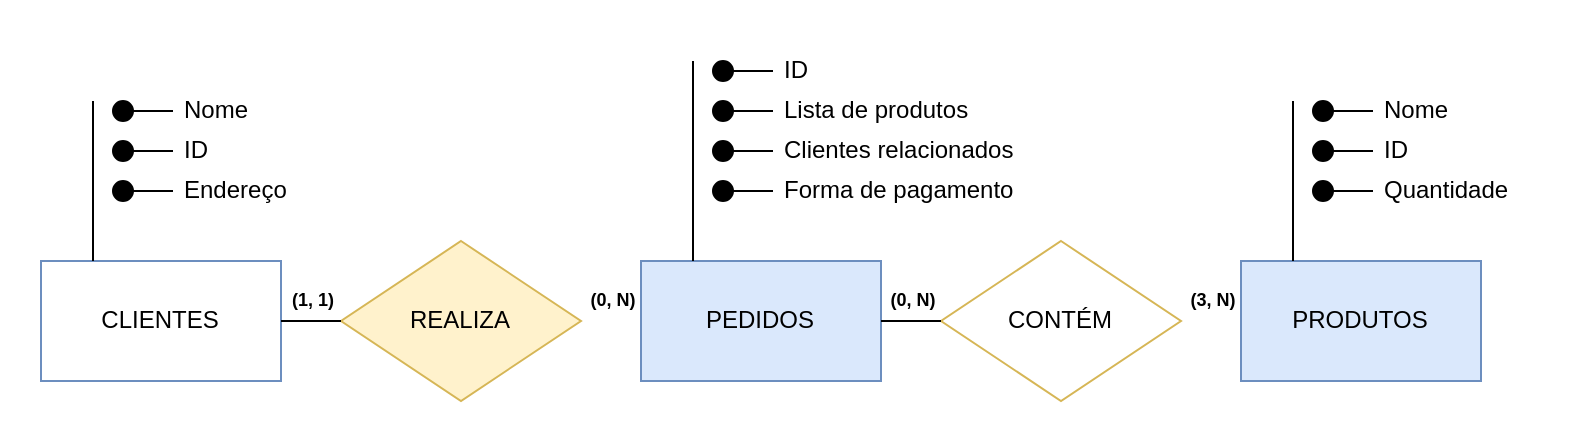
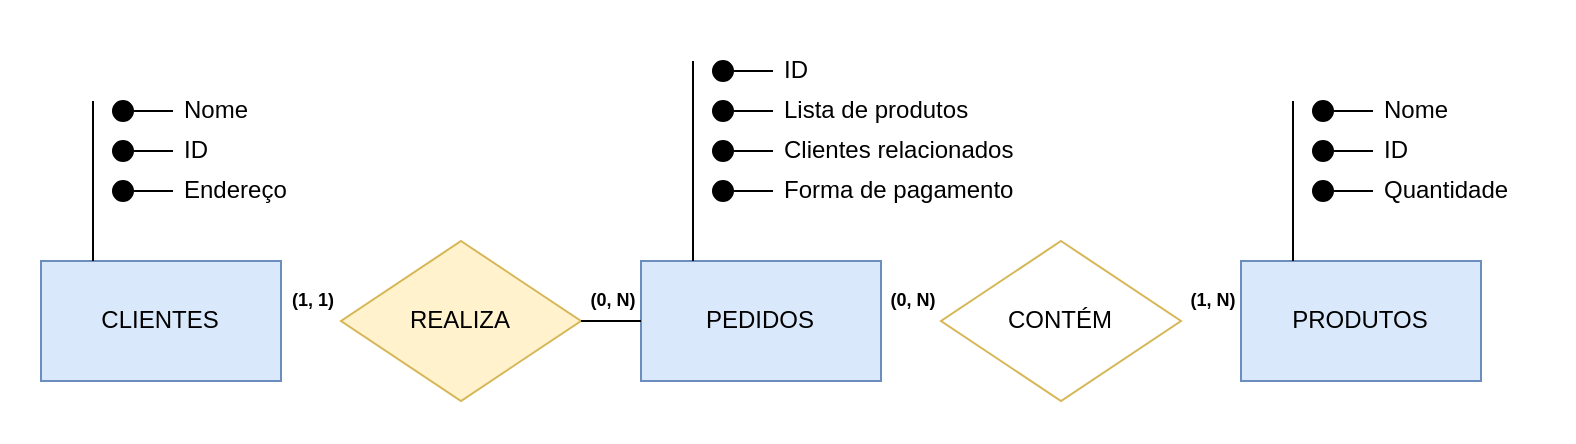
  <mxCell id="0" />
  <mxCell id="1" parent="0" />
- <mxCell id="2" value="CLIENTES" style="rounded=0;whiteSpace=wrap;html=1;fillColor=#ffffff;strokeColor=#6c8ebf;" vertex="1" parent="1"><mxGeometry x="20" y="130" width="120" height="60" as="geometry" /></mxCell>
+ <mxCell id="2" value="CLIENTES" style="rounded=0;whiteSpace=wrap;html=1;fillColor=#dae8fc;strokeColor=#6c8ebf;" vertex="1" parent="1"><mxGeometry x="20" y="130" width="120" height="60" as="geometry" /></mxCell>
  <mxCell id="3" value="PRODUTOS" style="rounded=0;whiteSpace=wrap;html=1;fillColor=#dae8fc;strokeColor=#6c8ebf;" vertex="1" parent="1"><mxGeometry x="620" y="130" width="120" height="60" as="geometry" /></mxCell>
  <mxCell id="4" value="CONTÉM" style="rhombus;whiteSpace=wrap;html=1;fillColor=#ffffff;strokeColor=#d6b656;" vertex="1" parent="1"><mxGeometry x="470" y="120" width="120" height="80" as="geometry" /></mxCell>
  <mxCell id="5" value="PEDIDOS" style="rounded=0;whiteSpace=wrap;html=1;fillColor=#dae8fc;strokeColor=#6c8ebf;" vertex="1" parent="1"><mxGeometry x="320" y="130" width="120" height="60" as="geometry" /></mxCell>
  <mxCell id="6" value="REALIZA" style="rhombus;whiteSpace=wrap;html=1;fillColor=#fff2cc;strokeColor=#d6b656;" vertex="1" parent="1"><mxGeometry x="170" y="120" width="120" height="80" as="geometry" /></mxCell>
- <mxCell id="7" value="" style="endArrow=none;html=1;rounded=0;exitX=1;exitY=0.5;exitDx=0;exitDy=0;entryX=0;entryY=0.5;entryDx=0;entryDy=0;" edge="1" parent="1" source="2" target="6"><mxGeometry width="50" height="50" relative="1" as="geometry"><mxPoint x="370" y="320" as="sourcePoint" /><mxPoint x="420" y="270" as="targetPoint" /></mxGeometry></mxCell>
- <mxCell id="9" value="" style="endArrow=none;html=1;rounded=0;exitX=1;exitY=0.5;exitDx=0;exitDy=0;entryX=0;entryY=0.5;entryDx=0;entryDy=0;" edge="1" parent="1" source="5" target="4"><mxGeometry width="50" height="50" relative="1" as="geometry"><mxPoint x="370" y="320" as="sourcePoint" /><mxPoint x="420" y="270" as="targetPoint" /></mxGeometry></mxCell>
+ <mxCell id="8" value="" style="endArrow=none;html=1;rounded=0;exitX=1;exitY=0.5;exitDx=0;exitDy=0;entryX=0;entryY=0.5;entryDx=0;entryDy=0;" edge="1" parent="1" source="6" target="5"><mxGeometry width="50" height="50" relative="1" as="geometry"><mxPoint x="370" y="320" as="sourcePoint" /><mxPoint x="420" y="270" as="targetPoint" /></mxGeometry></mxCell>
  <mxCell id="10" value="(1, 1)" style="text;align=center;fontStyle=1;verticalAlign=middle;spacingLeft=3;spacingRight=3;strokeColor=none;rotatable=0;points=[[0,0.5],[1,0.5]];portConstraint=eastwest;html=1;fontSize=9;" vertex="1" parent="1"><mxGeometry x="126" y="140" width="60" height="20" as="geometry" /></mxCell>
  <mxCell id="11" value="(0, N)" style="text;align=center;fontStyle=1;verticalAlign=middle;spacingLeft=3;spacingRight=3;strokeColor=none;rotatable=0;points=[[0,0.5],[1,0.5]];portConstraint=eastwest;html=1;fontSize=9;" vertex="1" parent="1"><mxGeometry x="276" y="140" width="60" height="20" as="geometry" /></mxCell>
  <mxCell id="12" value="(0, N)" style="text;align=center;fontStyle=1;verticalAlign=middle;spacingLeft=3;spacingRight=3;strokeColor=none;rotatable=0;points=[[0,0.5],[1,0.5]];portConstraint=eastwest;html=1;fontSize=9;" vertex="1" parent="1"><mxGeometry x="426" y="140" width="60" height="20" as="geometry" /></mxCell>
- <mxCell id="13" value="(3, N)" style="text;align=center;fontStyle=1;verticalAlign=middle;spacingLeft=3;spacingRight=3;strokeColor=none;rotatable=0;points=[[0,0.5],[1,0.5]];portConstraint=eastwest;html=1;fontSize=9;" vertex="1" parent="1"><mxGeometry x="576" y="140" width="60" height="20" as="geometry" /></mxCell>
+ <mxCell id="13" value="(1, N)" style="text;align=center;fontStyle=1;verticalAlign=middle;spacingLeft=3;spacingRight=3;strokeColor=none;rotatable=0;points=[[0,0.5],[1,0.5]];portConstraint=eastwest;html=1;fontSize=9;" vertex="1" parent="1"><mxGeometry x="576" y="140" width="60" height="20" as="geometry" /></mxCell>
  <mxCell id="14" value="" style="ellipse;whiteSpace=wrap;html=1;align=center;fillColor=#000000;" vertex="1" parent="1"><mxGeometry x="56" y="70" width="10" height="10" as="geometry" /></mxCell>
  <mxCell id="15" value="" style="endArrow=none;html=1;rounded=0;exitX=1;exitY=0.5;exitDx=0;exitDy=0;" edge="1" parent="1" source="14"><mxGeometry width="50" height="50" relative="1" as="geometry"><mxPoint x="336" y="200" as="sourcePoint" /><mxPoint x="86" y="75" as="targetPoint" /></mxGeometry></mxCell>
  <mxCell id="16" value="ID" style="text;strokeColor=none;fillColor=none;align=left;verticalAlign=middle;spacingLeft=4;spacingRight=4;overflow=hidden;points=[[0,0.5],[1,0.5]];portConstraint=eastwest;rotatable=0;whiteSpace=wrap;html=1;" vertex="1" parent="1"><mxGeometry x="86" y="60" width="80" height="30" as="geometry" /></mxCell>
  <mxCell id="17" value="" style="ellipse;whiteSpace=wrap;html=1;align=center;fillStyle=auto;fillColor=#000000;" vertex="1" parent="1"><mxGeometry x="56" y="90" width="10" height="10" as="geometry" /></mxCell>
  <mxCell id="18" value="" style="endArrow=none;html=1;rounded=0;exitX=1;exitY=0.5;exitDx=0;exitDy=0;" edge="1" source="17" parent="1"><mxGeometry width="50" height="50" relative="1" as="geometry"><mxPoint x="336" y="220" as="sourcePoint" /><mxPoint x="86" y="95" as="targetPoint" /></mxGeometry></mxCell>
  <mxCell id="19" value="Endereço" style="text;strokeColor=none;fillColor=none;align=left;verticalAlign=middle;spacingLeft=4;spacingRight=4;overflow=hidden;points=[[0,0.5],[1,0.5]];portConstraint=eastwest;rotatable=0;whiteSpace=wrap;html=1;" vertex="1" parent="1"><mxGeometry x="86" y="80" width="80" height="30" as="geometry" /></mxCell>
  <mxCell id="20" value="" style="ellipse;whiteSpace=wrap;html=1;align=center;fillColor=#000000;" vertex="1" parent="1"><mxGeometry x="56" y="50" width="10" height="10" as="geometry" /></mxCell>
  <mxCell id="21" value="" style="endArrow=none;html=1;rounded=0;exitX=1;exitY=0.5;exitDx=0;exitDy=0;" edge="1" source="20" parent="1"><mxGeometry width="50" height="50" relative="1" as="geometry"><mxPoint x="336" y="180" as="sourcePoint" /><mxPoint x="86" y="55" as="targetPoint" /></mxGeometry></mxCell>
  <mxCell id="22" value="Nome" style="text;strokeColor=none;fillColor=none;align=left;verticalAlign=middle;spacingLeft=4;spacingRight=4;overflow=hidden;points=[[0,0.5],[1,0.5]];portConstraint=eastwest;rotatable=0;whiteSpace=wrap;html=1;" vertex="1" parent="1"><mxGeometry x="86" y="40" width="80" height="30" as="geometry" /></mxCell>
  <mxCell id="23" value="" style="endArrow=none;html=1;rounded=0;" edge="1" parent="1"><mxGeometry width="50" height="50" relative="1" as="geometry"><mxPoint x="46" y="130" as="sourcePoint" /><mxPoint x="46" y="50" as="targetPoint" /></mxGeometry></mxCell>
  <mxCell id="24" value="" style="ellipse;whiteSpace=wrap;html=1;align=center;fillColor=#000000;" vertex="1" parent="1"><mxGeometry x="356" y="50" width="10" height="10" as="geometry" /></mxCell>
  <mxCell id="25" value="" style="endArrow=none;html=1;rounded=0;exitX=1;exitY=0.5;exitDx=0;exitDy=0;" edge="1" source="24" parent="1"><mxGeometry width="50" height="50" relative="1" as="geometry"><mxPoint x="636" y="180" as="sourcePoint" /><mxPoint x="386" y="55" as="targetPoint" /></mxGeometry></mxCell>
  <mxCell id="26" value="Lista de produtos" style="text;strokeColor=none;fillColor=none;align=left;verticalAlign=middle;spacingLeft=4;spacingRight=4;overflow=hidden;points=[[0,0.5],[1,0.5]];portConstraint=eastwest;rotatable=0;whiteSpace=wrap;html=1;" vertex="1" parent="1"><mxGeometry x="386" y="40" width="120" height="30" as="geometry" /></mxCell>
  <mxCell id="27" value="" style="ellipse;whiteSpace=wrap;html=1;align=center;fillColor=#000000;" vertex="1" parent="1"><mxGeometry x="356" y="30" width="10" height="10" as="geometry" /></mxCell>
  <mxCell id="28" value="" style="endArrow=none;html=1;rounded=0;exitX=1;exitY=0.5;exitDx=0;exitDy=0;" edge="1" source="27" parent="1"><mxGeometry width="50" height="50" relative="1" as="geometry"><mxPoint x="636" y="160" as="sourcePoint" /><mxPoint x="386" y="35" as="targetPoint" /></mxGeometry></mxCell>
  <mxCell id="29" value="ID" style="text;strokeColor=none;fillColor=none;align=left;verticalAlign=middle;spacingLeft=4;spacingRight=4;overflow=hidden;points=[[0,0.5],[1,0.5]];portConstraint=eastwest;rotatable=0;whiteSpace=wrap;html=1;" vertex="1" parent="1"><mxGeometry x="386" y="20" width="80" height="30" as="geometry" /></mxCell>
  <mxCell id="30" value="" style="endArrow=none;html=1;rounded=0;" edge="1" parent="1"><mxGeometry width="50" height="50" relative="1" as="geometry"><mxPoint x="346" y="130" as="sourcePoint" /><mxPoint x="346" y="30" as="targetPoint" /></mxGeometry></mxCell>
  <mxCell id="31" value="" style="ellipse;whiteSpace=wrap;html=1;align=center;fillColor=#000000;" vertex="1" parent="1"><mxGeometry x="656" y="70" width="10" height="10" as="geometry" /></mxCell>
  <mxCell id="32" value="" style="endArrow=none;html=1;rounded=0;exitX=1;exitY=0.5;exitDx=0;exitDy=0;" edge="1" source="31" parent="1"><mxGeometry width="50" height="50" relative="1" as="geometry"><mxPoint x="936" y="200" as="sourcePoint" /><mxPoint x="686" y="75" as="targetPoint" /></mxGeometry></mxCell>
  <mxCell id="33" value="ID" style="text;strokeColor=none;fillColor=none;align=left;verticalAlign=middle;spacingLeft=4;spacingRight=4;overflow=hidden;points=[[0,0.5],[1,0.5]];portConstraint=eastwest;rotatable=0;whiteSpace=wrap;html=1;" vertex="1" parent="1"><mxGeometry x="686" y="60" width="80" height="30" as="geometry" /></mxCell>
  <mxCell id="34" value="" style="ellipse;whiteSpace=wrap;html=1;align=center;fillStyle=auto;fillColor=#000000;" vertex="1" parent="1"><mxGeometry x="656" y="90" width="10" height="10" as="geometry" /></mxCell>
  <mxCell id="35" value="" style="endArrow=none;html=1;rounded=0;exitX=1;exitY=0.5;exitDx=0;exitDy=0;" edge="1" source="34" parent="1"><mxGeometry width="50" height="50" relative="1" as="geometry"><mxPoint x="936" y="220" as="sourcePoint" /><mxPoint x="686" y="95" as="targetPoint" /></mxGeometry></mxCell>
  <mxCell id="36" value="Quantidade" style="text;strokeColor=none;fillColor=none;align=left;verticalAlign=middle;spacingLeft=4;spacingRight=4;overflow=hidden;points=[[0,0.5],[1,0.5]];portConstraint=eastwest;rotatable=0;whiteSpace=wrap;html=1;" vertex="1" parent="1"><mxGeometry x="686" y="80" width="80" height="30" as="geometry" /></mxCell>
  <mxCell id="37" value="" style="ellipse;whiteSpace=wrap;html=1;align=center;fillColor=#000000;" vertex="1" parent="1"><mxGeometry x="656" y="50" width="10" height="10" as="geometry" /></mxCell>
  <mxCell id="38" value="" style="endArrow=none;html=1;rounded=0;exitX=1;exitY=0.5;exitDx=0;exitDy=0;" edge="1" source="37" parent="1"><mxGeometry width="50" height="50" relative="1" as="geometry"><mxPoint x="936" y="180" as="sourcePoint" /><mxPoint x="686" y="55" as="targetPoint" /></mxGeometry></mxCell>
  <mxCell id="39" value="Nome" style="text;strokeColor=none;fillColor=none;align=left;verticalAlign=middle;spacingLeft=4;spacingRight=4;overflow=hidden;points=[[0,0.5],[1,0.5]];portConstraint=eastwest;rotatable=0;whiteSpace=wrap;html=1;" vertex="1" parent="1"><mxGeometry x="686" y="40" width="80" height="30" as="geometry" /></mxCell>
  <mxCell id="40" value="" style="endArrow=none;html=1;rounded=0;" edge="1" parent="1"><mxGeometry width="50" height="50" relative="1" as="geometry"><mxPoint x="646" y="130" as="sourcePoint" /><mxPoint x="646" y="50" as="targetPoint" /></mxGeometry></mxCell>
  <mxCell id="41" value="" style="ellipse;whiteSpace=wrap;html=1;align=center;fillColor=#000000;" vertex="1" parent="1"><mxGeometry x="356" y="70" width="10" height="10" as="geometry" /></mxCell>
  <mxCell id="42" value="" style="endArrow=none;html=1;rounded=0;exitX=1;exitY=0.5;exitDx=0;exitDy=0;" edge="1" source="41" parent="1"><mxGeometry width="50" height="50" relative="1" as="geometry"><mxPoint x="636" y="200" as="sourcePoint" /><mxPoint x="386" y="75" as="targetPoint" /></mxGeometry></mxCell>
  <mxCell id="43" value="Clientes relacionados" style="text;strokeColor=none;fillColor=none;align=left;verticalAlign=middle;spacingLeft=4;spacingRight=4;overflow=hidden;points=[[0,0.5],[1,0.5]];portConstraint=eastwest;rotatable=0;whiteSpace=wrap;html=1;" vertex="1" parent="1"><mxGeometry x="386" y="60" width="140" height="30" as="geometry" /></mxCell>
  <mxCell id="44" value="" style="ellipse;whiteSpace=wrap;html=1;align=center;fillColor=#000000;" vertex="1" parent="1"><mxGeometry x="356" y="90" width="10" height="10" as="geometry" /></mxCell>
  <mxCell id="45" value="" style="endArrow=none;html=1;rounded=0;exitX=1;exitY=0.5;exitDx=0;exitDy=0;" edge="1" source="44" parent="1"><mxGeometry width="50" height="50" relative="1" as="geometry"><mxPoint x="636" y="220" as="sourcePoint" /><mxPoint x="386" y="95" as="targetPoint" /></mxGeometry></mxCell>
  <mxCell id="46" value="Forma de pagamento" style="text;strokeColor=none;fillColor=none;align=left;verticalAlign=middle;spacingLeft=4;spacingRight=4;overflow=hidden;points=[[0,0.5],[1,0.5]];portConstraint=eastwest;rotatable=0;whiteSpace=wrap;html=1;" vertex="1" parent="1"><mxGeometry x="386" y="80" width="140" height="30" as="geometry" /></mxCell>
